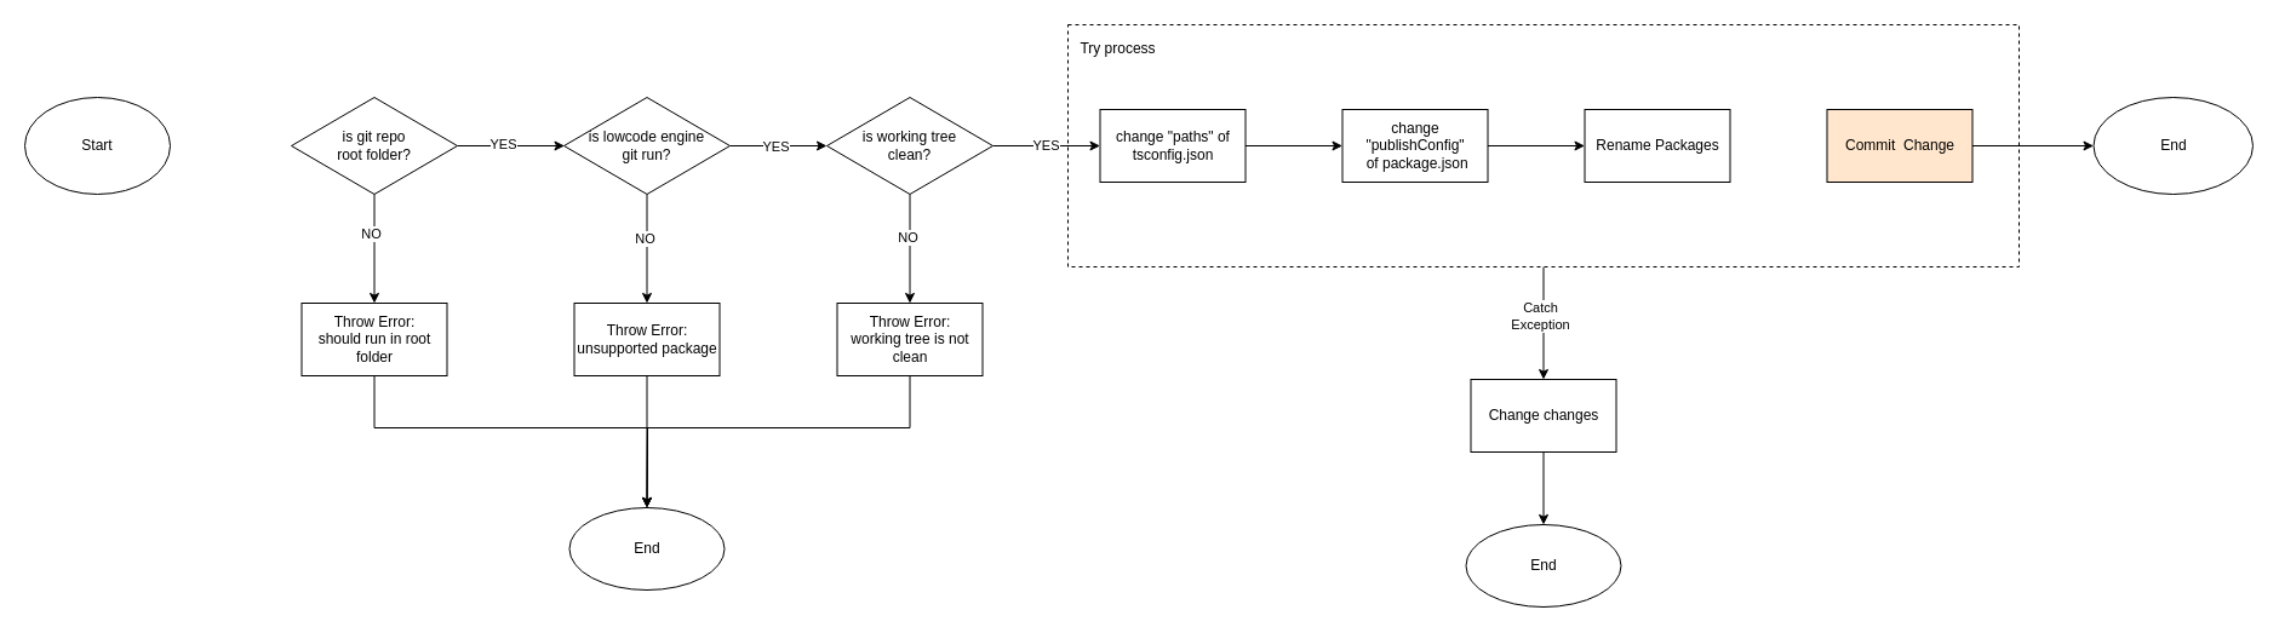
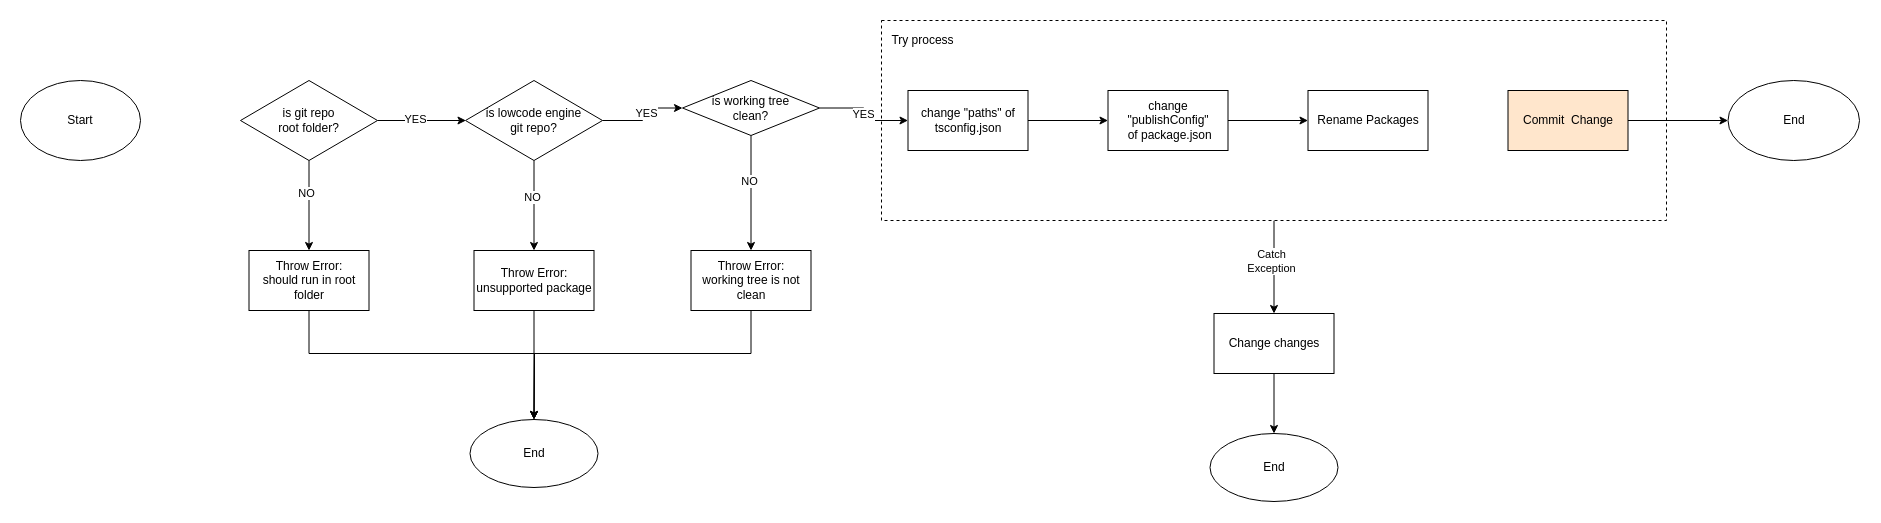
  <mxCell id="0" />
  <mxCell id="1" parent="0" />
  <mxCell id="2" value="" style="edgeStyle=orthogonalEdgeStyle;rounded=0;orthogonalLoop=1;jettySize=auto;html=1;" edge="1" parent="1" source="4" target="37"><mxGeometry relative="1" as="geometry" /></mxCell>
  <mxCell id="3" value="Catch&lt;br&gt;Exception" style="edgeLabel;html=1;align=center;verticalAlign=middle;resizable=0;points=[];" vertex="1" connectable="0" parent="2"><mxGeometry x="-0.14" y="-3" relative="1" as="geometry"><mxPoint as="offset" /></mxGeometry></mxCell>
  <mxCell id="4" value="" style="rounded=0;whiteSpace=wrap;html=1;dashed=1;" vertex="1" parent="1"><mxGeometry x="881" y="20" width="785" height="200" as="geometry" /></mxCell>
  <mxCell id="5" value="Start" style="ellipse;whiteSpace=wrap;html=1;" vertex="1" parent="1"><mxGeometry x="20" y="80" width="120" height="80" as="geometry" /></mxCell>
  <mxCell id="6" value="" style="edgeStyle=orthogonalEdgeStyle;rounded=0;orthogonalLoop=1;jettySize=auto;html=1;" edge="1" parent="1" source="10" target="12"><mxGeometry relative="1" as="geometry" /></mxCell>
  <mxCell id="7" value="NO" style="edgeLabel;html=1;align=center;verticalAlign=middle;resizable=0;points=[];" vertex="1" connectable="0" parent="6"><mxGeometry x="-0.289" y="-3" relative="1" as="geometry"><mxPoint as="offset" /></mxGeometry></mxCell>
  <mxCell id="8" value="" style="edgeStyle=orthogonalEdgeStyle;rounded=0;orthogonalLoop=1;jettySize=auto;html=1;" edge="1" parent="1" source="10"><mxGeometry relative="1" as="geometry"><mxPoint x="465.5" y="120" as="targetPoint" /></mxGeometry></mxCell>
  <mxCell id="9" value="YES" style="edgeLabel;html=1;align=center;verticalAlign=middle;resizable=0;points=[];" vertex="1" connectable="0" parent="8"><mxGeometry x="-0.254" y="-3" relative="1" as="geometry"><mxPoint x="4" y="-5" as="offset" /></mxGeometry></mxCell>
  <mxCell id="10" value="is git repo&lt;br&gt;root folder?" style="rhombus;whiteSpace=wrap;html=1;" vertex="1" parent="1"><mxGeometry x="240" y="80" width="137" height="80" as="geometry" /></mxCell>
  <mxCell id="11" style="edgeStyle=orthogonalEdgeStyle;rounded=0;orthogonalLoop=1;jettySize=auto;html=1;" edge="1" parent="1" source="12" target="28"><mxGeometry relative="1" as="geometry"><Array as="points"><mxPoint x="309" y="353" /><mxPoint x="534" y="353" /></Array></mxGeometry></mxCell>
  <mxCell id="12" value="Throw Error:&lt;br&gt;should run in root folder" style="whiteSpace=wrap;html=1;" vertex="1" parent="1"><mxGeometry x="248.5" y="250" width="120" height="60" as="geometry" /></mxCell>
  <mxCell id="13" value="" style="edgeStyle=orthogonalEdgeStyle;rounded=0;orthogonalLoop=1;jettySize=auto;html=1;" edge="1" parent="1" source="17" target="21"><mxGeometry relative="1" as="geometry" /></mxCell>
  <mxCell id="14" value="YES" style="edgeLabel;html=1;align=center;verticalAlign=middle;resizable=0;points=[];" vertex="1" connectable="0" parent="13"><mxGeometry x="-0.05" y="-4" relative="1" as="geometry"><mxPoint x="-1" y="-4" as="offset" /></mxGeometry></mxCell>
  <mxCell id="15" value="" style="edgeStyle=orthogonalEdgeStyle;rounded=0;orthogonalLoop=1;jettySize=auto;html=1;" edge="1" parent="1" source="17" target="25"><mxGeometry relative="1" as="geometry" /></mxCell>
  <mxCell id="16" value="NO" style="edgeLabel;html=1;align=center;verticalAlign=middle;resizable=0;points=[];" vertex="1" connectable="0" parent="15"><mxGeometry x="-0.2" y="-2" relative="1" as="geometry"><mxPoint as="offset" /></mxGeometry></mxCell>
- <mxCell id="17" value="is lowcode engine&lt;br&gt;git run?" style="rhombus;whiteSpace=wrap;html=1;" vertex="1" parent="1"><mxGeometry x="465" y="80" width="137" height="80" as="geometry" /></mxCell>
+ <mxCell id="17" value="is lowcode engine&lt;br&gt;git repo?" style="rhombus;whiteSpace=wrap;html=1;" vertex="1" parent="1"><mxGeometry x="465" y="80" width="137" height="80" as="geometry" /></mxCell>
  <mxCell id="18" value="YES" style="edgeStyle=orthogonalEdgeStyle;rounded=0;orthogonalLoop=1;jettySize=auto;html=1;" edge="1" parent="1" source="21" target="23"><mxGeometry relative="1" as="geometry" /></mxCell>
  <mxCell id="19" value="" style="edgeStyle=orthogonalEdgeStyle;rounded=0;orthogonalLoop=1;jettySize=auto;html=1;" edge="1" parent="1" source="21" target="27"><mxGeometry relative="1" as="geometry" /></mxCell>
  <mxCell id="20" value="NO" style="edgeLabel;html=1;align=center;verticalAlign=middle;resizable=0;points=[];" vertex="1" connectable="0" parent="19"><mxGeometry x="-0.222" y="-2" relative="1" as="geometry"><mxPoint as="offset" /></mxGeometry></mxCell>
- <mxCell id="21" value="is working tree &lt;br&gt;clean?" style="rhombus;whiteSpace=wrap;html=1;" vertex="1" parent="1"><mxGeometry x="682" y="80" width="137" height="80" as="geometry" /></mxCell>
+ <mxCell id="21" value="is working tree &lt;br&gt;clean?" style="rhombus;whiteSpace=wrap;html=1;" vertex="1" parent="1"><mxGeometry x="682" y="80" width="137" height="55" as="geometry" /></mxCell>
  <mxCell id="22" value="" style="edgeStyle=orthogonalEdgeStyle;rounded=0;orthogonalLoop=1;jettySize=auto;html=1;" edge="1" parent="1" source="23" target="30"><mxGeometry relative="1" as="geometry" /></mxCell>
  <mxCell id="23" value="change &quot;paths&quot; of tsconfig.json" style="whiteSpace=wrap;html=1;" vertex="1" parent="1"><mxGeometry x="907.5" y="90" width="120" height="60" as="geometry" /></mxCell>
  <mxCell id="24" value="" style="edgeStyle=orthogonalEdgeStyle;rounded=0;orthogonalLoop=1;jettySize=auto;html=1;" edge="1" parent="1" source="25" target="28"><mxGeometry relative="1" as="geometry" /></mxCell>
  <mxCell id="25" value="Throw Error:&lt;br&gt;unsupported package" style="whiteSpace=wrap;html=1;" vertex="1" parent="1"><mxGeometry x="473.5" y="250" width="120" height="60" as="geometry" /></mxCell>
  <mxCell id="26" style="edgeStyle=orthogonalEdgeStyle;rounded=0;orthogonalLoop=1;jettySize=auto;html=1;" edge="1" parent="1" source="27" target="28"><mxGeometry relative="1" as="geometry"><Array as="points"><mxPoint x="751" y="353" /><mxPoint x="534" y="353" /></Array></mxGeometry></mxCell>
  <mxCell id="27" value="Throw Error:&lt;br&gt;working tree is not clean" style="whiteSpace=wrap;html=1;" vertex="1" parent="1"><mxGeometry x="690.5" y="250" width="120" height="60" as="geometry" /></mxCell>
  <mxCell id="28" value="End" style="ellipse;whiteSpace=wrap;html=1;" vertex="1" parent="1"><mxGeometry x="469.5" y="419" width="128" height="68" as="geometry" /></mxCell>
  <mxCell id="29" value="" style="edgeStyle=orthogonalEdgeStyle;rounded=0;orthogonalLoop=1;jettySize=auto;html=1;" edge="1" parent="1" source="30" target="31"><mxGeometry relative="1" as="geometry" /></mxCell>
  <mxCell id="30" value="change &quot;publishConfig&quot;&lt;br&gt;&amp;nbsp;of package.json" style="whiteSpace=wrap;html=1;" vertex="1" parent="1"><mxGeometry x="1107.5" y="90" width="120" height="60" as="geometry" /></mxCell>
  <mxCell id="31" value="Rename Packages" style="whiteSpace=wrap;html=1;" vertex="1" parent="1"><mxGeometry x="1307.5" y="90" width="120" height="60" as="geometry" /></mxCell>
  <mxCell id="32" value="" style="edgeStyle=orthogonalEdgeStyle;rounded=0;orthogonalLoop=1;jettySize=auto;html=1;" edge="1" parent="1" source="33" target="34"><mxGeometry relative="1" as="geometry" /></mxCell>
  <mxCell id="33" value="Commit&amp;nbsp; Change" style="whiteSpace=wrap;html=1;fillColor=#ffe6cc;" vertex="1" parent="1"><mxGeometry x="1507.5" y="90" width="120" height="60" as="geometry" /></mxCell>
  <mxCell id="34" value="End" style="ellipse;whiteSpace=wrap;html=1;" vertex="1" parent="1"><mxGeometry x="1727.5" y="80" width="131.5" height="80" as="geometry" /></mxCell>
  <mxCell id="35" value="Try process" style="text;html=1;align=center;verticalAlign=middle;resizable=0;points=[];autosize=1;strokeColor=none;fillColor=none;" vertex="1" parent="1"><mxGeometry x="882" y="27" width="80" height="26" as="geometry" /></mxCell>
  <mxCell id="36" style="edgeStyle=orthogonalEdgeStyle;rounded=0;orthogonalLoop=1;jettySize=auto;html=1;entryX=0.5;entryY=0;entryDx=0;entryDy=0;" edge="1" parent="1" source="37" target="38"><mxGeometry relative="1" as="geometry" /></mxCell>
  <mxCell id="37" value="Change changes" style="whiteSpace=wrap;html=1;rounded=0;" vertex="1" parent="1"><mxGeometry x="1213.5" y="313" width="120" height="60" as="geometry" /></mxCell>
  <mxCell id="38" value="End" style="ellipse;whiteSpace=wrap;html=1;" vertex="1" parent="1"><mxGeometry x="1209.5" y="433" width="128" height="68" as="geometry" /></mxCell>
